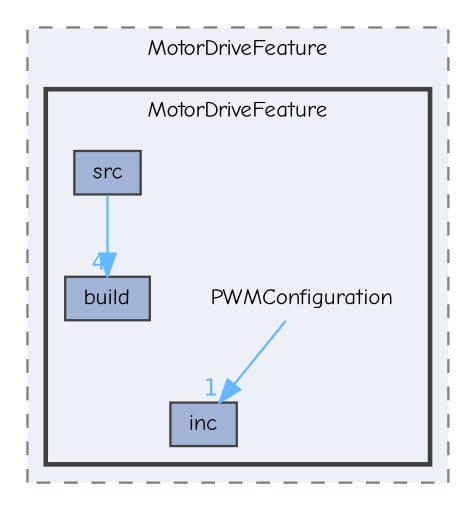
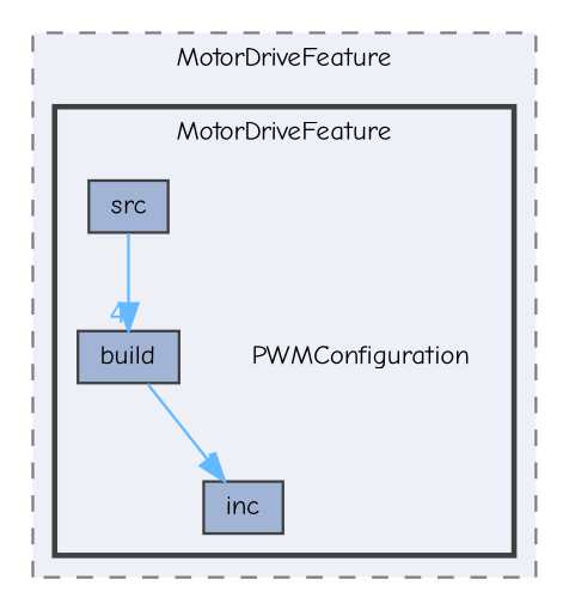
  digraph {
    compound=true
    fontname="Comic Neue"
    node [fontname="Comic Neue" fontsize=10 shape=box color=grey25 fillcolor="#a2b4d6" style=filled]
    edge [color=steelblue1 fontcolor=steelblue1 fontname="Comic Neue" fontsize=10 labeldistance=1.5 labelfontname=Helvetica labelfontsize=10]
    n1 [height=0.2 label=PWMConfiguration shape=plaintext width=0.4 color="" fillcolor="" style=""]
    n2 [height=0.2 label=build width=0.4]
    n3 [height=0.2 label=inc width=0.4]
    n4 [height=0.2 label=src width=0.4]
    subgraph cluster_1 {
      bgcolor="#edf0f7"
      fontsize=10
      label=MotorDriveFeature
      pencolor=grey50
      style="filled,dashed"
      subgraph cluster_2 {
        bgcolor="#edf0f7"
        fontsize=10
        label=MotorDriveFeature
        pencolor=grey25
        style="filled,bold"
        n1
        n2
        n3
        n4
      }
    }
-   n1 -> n3 [headlabel=1]
+   n2 -> n3 [headlabel=1]
    n4 -> n2 [headlabel=4]
  }
